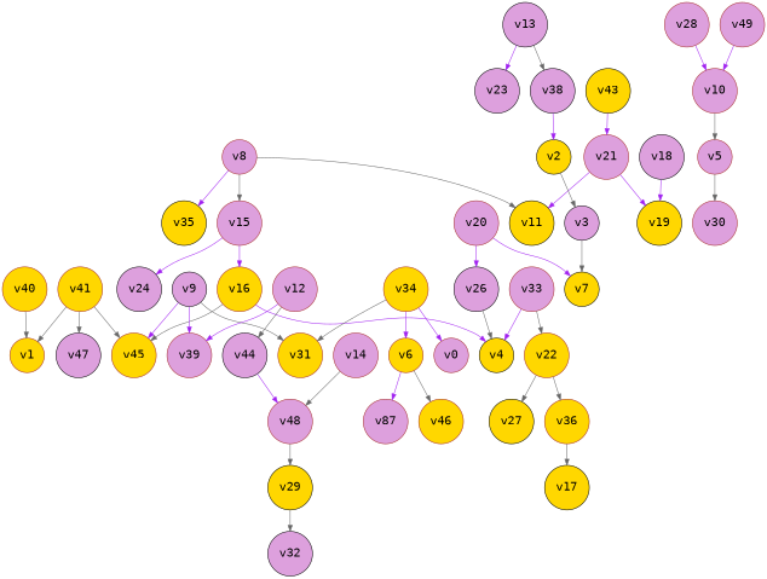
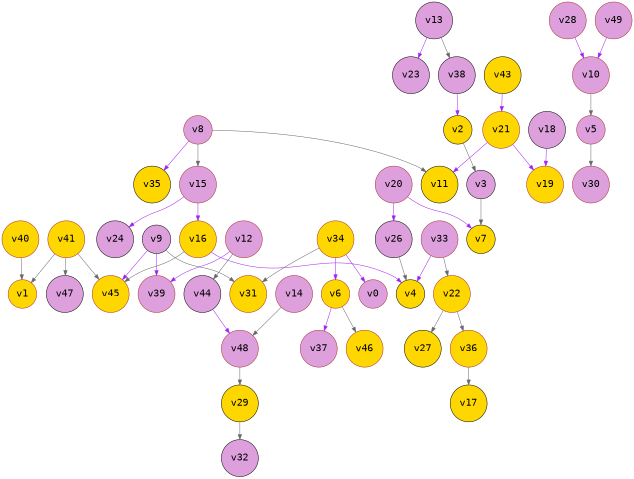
  digraph {
    fontname="DejaVu Sans Mono"
    rankdir=TD
    node [color=brown fillcolor=plum fontcolor=black fontname="DejaVu Sans Mono" fontsize=20 shape=circle style=filled]
    edge [color=gray40 fontname="DejaVu Sans Mono"]
    v35 [color=black fillcolor=gold]
    v8
    v15
    v11 [color=black fillcolor=gold]
    v16 [fillcolor=gold]
    v24 [color=black]
    v9 [color=black]
    v39
    v31 [fillcolor=gold]
    v45 [fillcolor=gold]
    v12
    v44 [color=black]
    v48
    v14
    v29 [color=black fillcolor=gold]
    v18 [color=black]
-   v19 [color=black fillcolor=gold]
+   v19 [fillcolor=gold]
    v26 [color=black]
    v20
    v7 [color=black fillcolor=gold]
    v4 [color=black fillcolor=gold]
    v13 [color=black]
    v38 [color=black]
    v23 [color=black]
    v28
    v10
    v5
    v22 [fillcolor=gold]
    v33
    v36 [fillcolor=gold]
    v27 [color=black fillcolor=gold]
    v34 [fillcolor=gold]
    v0
    v6 [fillcolor=gold]
    v46 [fillcolor=gold]
-   v37 [label=v87]
+   v37
    v40 [fillcolor=gold]
    v1 [fillcolor=gold]
    v41 [fillcolor=gold]
    v47 [color=black]
    v43 [color=black fillcolor=gold]
-   v21
+   v21 [fillcolor=gold]
    v49
    v17 [color=black fillcolor=gold]
    v2 [color=black fillcolor=gold]
    v30
    v32 [color=black]
    v3 [color=black]
    v8 -> v35 [color=purple]
    v8 -> v15
    v8 -> v11
    v15 -> v16 [color=purple]
    v15 -> v24 [color=purple]
    v16 -> v45
    v16 -> v4 [color=purple]
    v9 -> v39 [color=purple]
    v9 -> v31
    v9 -> v45 [color=purple]
    v12 -> v39 [color=purple]
    v12 -> v44
    v44 -> v48 [color=purple]
    v48 -> v29
    v14 -> v48
    v29 -> v32
    v18 -> v19 [color=purple]
    v26 -> v4
    v20 -> v26 [color=purple]
    v20 -> v7 [color=purple]
    v13 -> v38
    v13 -> v23 [color=purple]
    v38 -> v2 [color=purple]
    v28 -> v10 [color=purple]
    v10 -> v5
    v5 -> v30
    v22 -> v36
    v22 -> v27
    v33 -> v4 [color=purple]
    v33 -> v22
    v36 -> v17
    v34 -> v31
    v34 -> v0 [color=purple]
    v34 -> v6 [color=purple]
    v6 -> v46
    v6 -> v37 [color=purple]
    v40 -> v1
    v41 -> v45
    v41 -> v1
    v41 -> v47
    v43 -> v21 [color=purple]
    v21 -> v11 [color=purple]
    v21 -> v19 [color=purple]
    v49 -> v10 [color=purple]
    v2 -> v3
    v3 -> v7
  }
